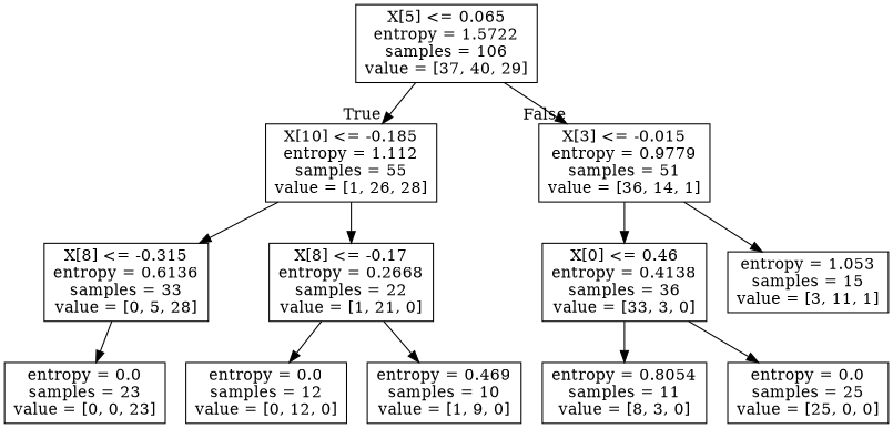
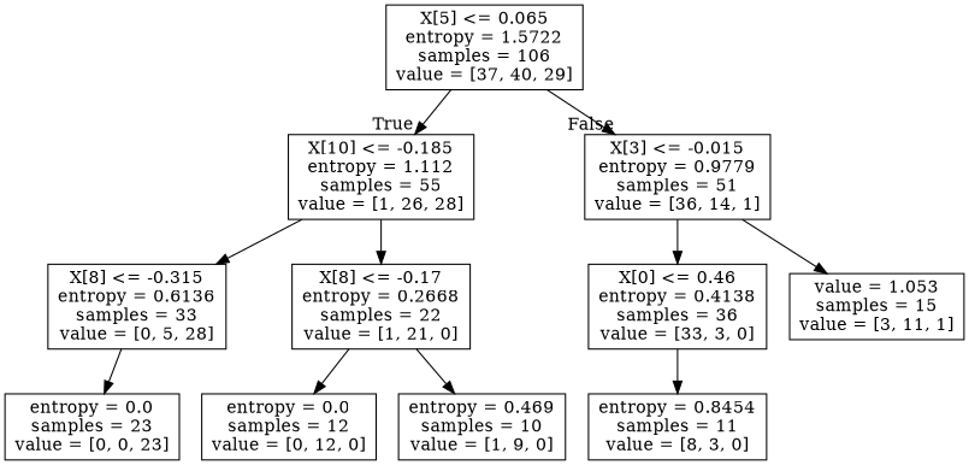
  digraph {
    node [shape=box]
    n1 [label="X[5] <= 0.065\nentropy = 1.5722\nsamples = 106\nvalue = [37, 40, 29]"]
    n2 [label="X[10] <= -0.185\nentropy = 1.112\nsamples = 55\nvalue = [1, 26, 28]"]
    n3 [label="X[3] <= -0.015\nentropy = 0.9779\nsamples = 51\nvalue = [36, 14, 1]"]
    n4 [label="X[8] <= -0.315\nentropy = 0.6136\nsamples = 33\nvalue = [0, 5, 28]"]
    n5 [label="X[8] <= -0.17\nentropy = 0.2668\nsamples = 22\nvalue = [1, 21, 0]"]
    n6 [label="X[0] <= 0.46\nentropy = 0.4138\nsamples = 36\nvalue = [33, 3, 0]"]
-   n7 [label="entropy = 1.053\nsamples = 15\nvalue = [3, 11, 1]"]
+   n7 [label="value = 1.053\nsamples = 15\nvalue = [3, 11, 1]"]
    n8 [label="entropy = 0.0\nsamples = 23\nvalue = [0, 0, 23]"]
    n9 [label="entropy = 0.0\nsamples = 12\nvalue = [0, 12, 0]"]
    n10 [label="entropy = 0.469\nsamples = 10\nvalue = [1, 9, 0]"]
-   n11 [label="entropy = 0.8054\nsamples = 11\nvalue = [8, 3, 0]"]
-   n12 [label="entropy = 0.0\nsamples = 25\nvalue = [25, 0, 0]"]
+   n11 [label="entropy = 0.8454\nsamples = 11\nvalue = [8, 3, 0]"]
    n1 -> n2 [headlabel=True labelangle=45 labeldistance=2.5]
    n1 -> n3 [headlabel=False labelangle=-45 labeldistance=2.5]
    n2 -> n4
    n2 -> n5
    n3 -> n6
    n3 -> n7
    n4 -> n8
    n5 -> n9
    n5 -> n10
    n6 -> n11
-   n6 -> n12
  }
